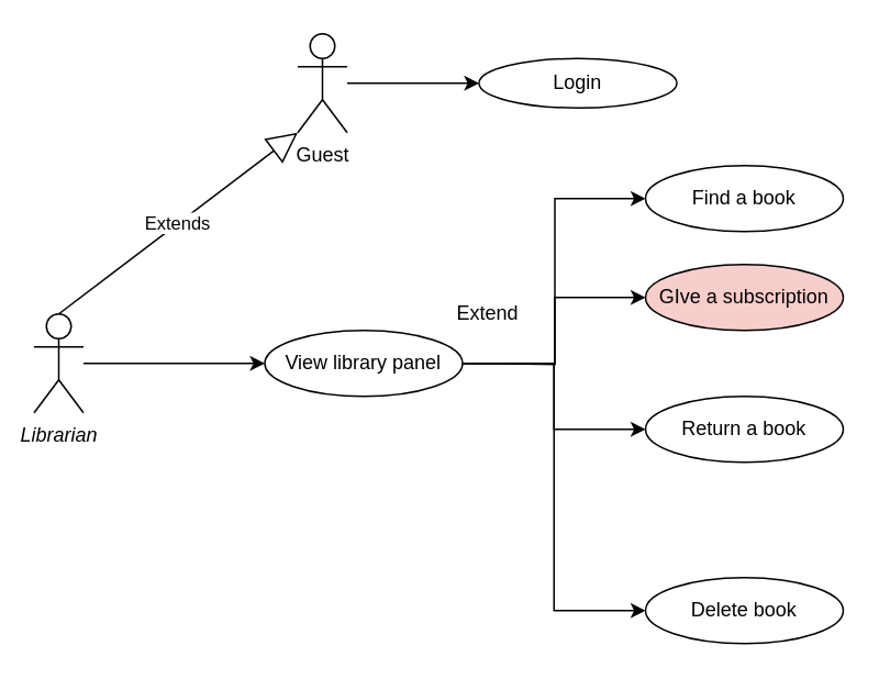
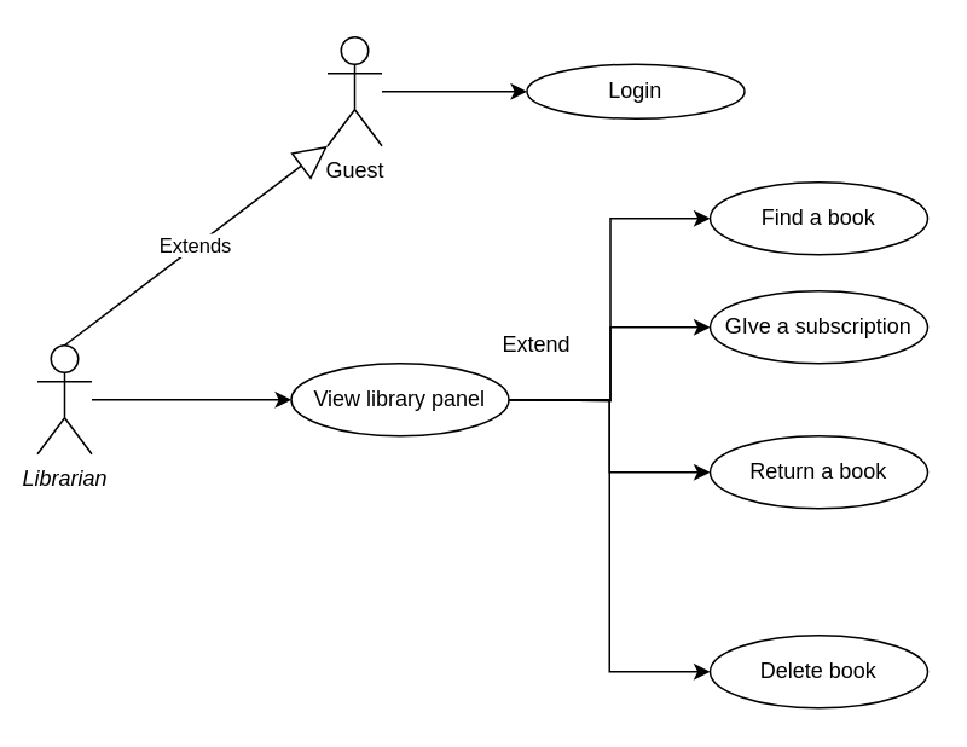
  <mxCell id="0" />
  <mxCell id="1" parent="0" />
  <mxCell id="2" style="edgeStyle=orthogonalEdgeStyle;rounded=0;orthogonalLoop=1;jettySize=auto;html=1;entryX=0;entryY=0.5;entryDx=0;entryDy=0;" edge="1" parent="1" source="3" target="6"><mxGeometry relative="1" as="geometry" /></mxCell>
  <mxCell id="3" value="Guest" style="shape=umlActor;verticalLabelPosition=bottom;verticalAlign=top;html=1;outlineConnect=0;" vertex="1" parent="1"><mxGeometry x="180" y="20" width="30" height="60" as="geometry" /></mxCell>
  <mxCell id="4" style="edgeStyle=orthogonalEdgeStyle;rounded=0;orthogonalLoop=1;jettySize=auto;html=1;entryX=0;entryY=0.5;entryDx=0;entryDy=0;" edge="1" parent="1" source="5"><mxGeometry relative="1" as="geometry"><mxPoint x="160" y="220" as="targetPoint" /></mxGeometry></mxCell>
  <mxCell id="5" value="&lt;span style=&quot;font-style: italic&quot;&gt;Librarian&lt;/span&gt;" style="shape=umlActor;verticalLabelPosition=bottom;verticalAlign=top;html=1;outlineConnect=0;" vertex="1" parent="1"><mxGeometry x="20" y="190" width="30" height="60" as="geometry" /></mxCell>
  <mxCell id="6" value="Login" style="ellipse;whiteSpace=wrap;html=1;" vertex="1" parent="1"><mxGeometry x="290" y="35" width="120" height="30" as="geometry" /></mxCell>
  <mxCell id="7" value="Extends" style="endArrow=block;endSize=16;endFill=0;html=1;entryX=0;entryY=1;entryDx=0;entryDy=0;entryPerimeter=0;exitX=0.5;exitY=0;exitDx=0;exitDy=0;exitPerimeter=0;" edge="1" parent="1" source="5" target="3"><mxGeometry width="160" relative="1" as="geometry"><mxPoint x="-170" y="160" as="sourcePoint" /><mxPoint x="-10" y="160" as="targetPoint" /></mxGeometry></mxCell>
  <mxCell id="8" style="edgeStyle=orthogonalEdgeStyle;rounded=0;orthogonalLoop=1;jettySize=auto;html=1;entryX=0;entryY=0.5;entryDx=0;entryDy=0;" edge="1" parent="1" target="10"><mxGeometry relative="1" as="geometry"><mxPoint x="280" y="220" as="sourcePoint" /></mxGeometry></mxCell>
  <mxCell id="9" style="edgeStyle=orthogonalEdgeStyle;rounded=0;orthogonalLoop=1;jettySize=auto;html=1;entryX=0;entryY=0.5;entryDx=0;entryDy=0;" edge="1" parent="1" target="15"><mxGeometry relative="1" as="geometry"><mxPoint x="280" y="220" as="sourcePoint" /></mxGeometry></mxCell>
  <mxCell id="10" value="Find a book" style="ellipse;whiteSpace=wrap;html=1;" vertex="1" parent="1"><mxGeometry x="391" y="100" width="120" height="40" as="geometry" /></mxCell>
  <mxCell id="11" style="edgeStyle=orthogonalEdgeStyle;rounded=0;orthogonalLoop=1;jettySize=auto;html=1;entryX=0;entryY=0.5;entryDx=0;entryDy=0;" edge="1" parent="1" source="13" target="17"><mxGeometry relative="1" as="geometry" /></mxCell>
  <mxCell id="12" style="edgeStyle=orthogonalEdgeStyle;rounded=0;orthogonalLoop=1;jettySize=auto;html=1;entryX=0;entryY=0.5;entryDx=0;entryDy=0;" edge="1" parent="1" source="13" target="16"><mxGeometry relative="1" as="geometry" /></mxCell>
  <mxCell id="13" value="View library panel" style="ellipse;whiteSpace=wrap;html=1;" vertex="1" parent="1"><mxGeometry x="160" y="200" width="120" height="40" as="geometry" /></mxCell>
  <mxCell id="14" value="Extend" style="text;html=1;align=center;verticalAlign=middle;resizable=0;points=[];autosize=1;" vertex="1" parent="1"><mxGeometry x="270" y="180" width="50" height="20" as="geometry" /></mxCell>
- <mxCell id="15" value="GIve a subscription" style="ellipse;whiteSpace=wrap;html=1;fillColor=#f8cecc;" vertex="1" parent="1"><mxGeometry x="391" y="160" width="120" height="40" as="geometry" /></mxCell>
+ <mxCell id="15" value="GIve a subscription" style="ellipse;whiteSpace=wrap;html=1;" vertex="1" parent="1"><mxGeometry x="391" y="160" width="120" height="40" as="geometry" /></mxCell>
  <mxCell id="16" value="Return a book" style="ellipse;whiteSpace=wrap;html=1;" vertex="1" parent="1"><mxGeometry x="391" y="240" width="120" height="40" as="geometry" /></mxCell>
  <mxCell id="17" value="Delete book" style="ellipse;whiteSpace=wrap;html=1;" vertex="1" parent="1"><mxGeometry x="391" y="350" width="120" height="40" as="geometry" /></mxCell>
